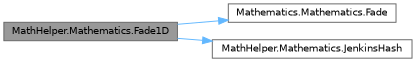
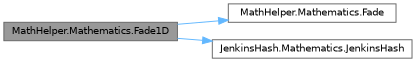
  digraph {
    rankdir=LR
    node [color=grey40 fillcolor=white fontname=Helvetica fontsize=10 shape=box style=filled]
    edge [color=steelblue1 fontname=Helvetica fontsize=10 labelfontname=Helvetica labelfontsize=10 style=solid]
    n1 [color=gray40 fillcolor=grey60 fontcolor=black height=0.2 label="MathHelper.Mathematics.Fade1D" width=0.4]
-   n2 [height=0.2 label="Mathematics.Mathematics.Fade" width=0.4]
-   n3 [height=0.2 label="MathHelper.Mathematics.JenkinsHash" width=0.4]
+   n2 [height=0.2 label="MathHelper.Mathematics.Fade" width=0.4]
+   n3 [height=0.2 label="JenkinsHash.Mathematics.JenkinsHash" width=0.4]
    n1 -> n2
    n1 -> n3
  }
